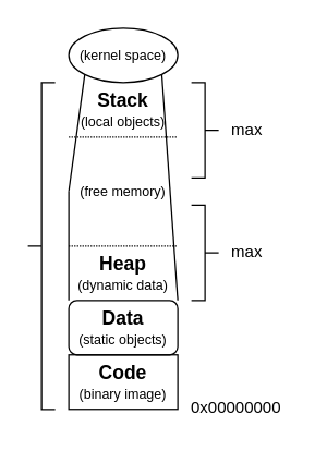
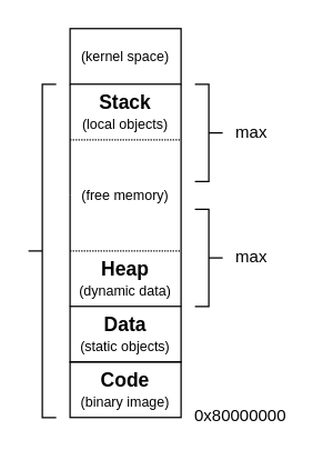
  <mxCell id="0" />
  <mxCell id="1" parent="0" />
  <mxCell id="2" value="&lt;font size=&quot;1&quot;&gt;(free memory)&lt;/font&gt;" style="rounded=0;whiteSpace=wrap;html=1;strokeColor=none;fillColor=none;" parent="1" vertex="1"><mxGeometry x="50" y="100" width="80" height="80" as="geometry" /></mxCell>
  <mxCell id="3" value="&lt;b style=&quot;&quot;&gt;&lt;font style=&quot;font-size: 14px;&quot;&gt;Heap&lt;/font&gt;&lt;/b&gt;&lt;div&gt;&lt;font style=&quot;font-size: 10px;&quot;&gt;(dynamic data)&lt;/font&gt;&lt;/div&gt;" style="rounded=0;whiteSpace=wrap;html=1;strokeColor=none;fillColor=none;fontFamily=Helvetica;" parent="1" vertex="1"><mxGeometry x="50" y="180" width="80" height="40" as="geometry" /></mxCell>
- <mxCell id="4" value="&lt;div&gt;&lt;font style=&quot;font-size: 10px;&quot;&gt;(kernel space&lt;/font&gt;&lt;font style=&quot;font-size: 10px;&quot;&gt;)&lt;/font&gt;&lt;/div&gt;" style="ellipse;whiteSpace=wrap;html=1;fillColor=none;fontFamily=Helvetica;" parent="1" vertex="1"><mxGeometry x="50" y="20" width="80" height="40" as="geometry" /></mxCell>
+ <mxCell id="4" value="&lt;div&gt;&lt;font style=&quot;font-size: 10px;&quot;&gt;(kernel space&lt;/font&gt;&lt;font style=&quot;font-size: 10px;&quot;&gt;)&lt;/font&gt;&lt;/div&gt;" style="rounded=0;whiteSpace=wrap;html=1;fillColor=none;fontFamily=Helvetica;" parent="1" vertex="1"><mxGeometry x="50" y="20" width="80" height="40" as="geometry" /></mxCell>
  <mxCell id="5" value="&lt;b style=&quot;&quot;&gt;&lt;font style=&quot;font-size: 14px;&quot;&gt;Stack&lt;/font&gt;&lt;/b&gt;&lt;div&gt;&lt;font style=&quot;font-size: 10px;&quot;&gt;(local objects)&lt;/font&gt;&lt;/div&gt;" style="rounded=0;whiteSpace=wrap;html=1;strokeColor=none;fillColor=none;fontFamily=Helvetica;" parent="1" vertex="1"><mxGeometry x="50" y="60" width="80" height="40" as="geometry" /></mxCell>
  <mxCell id="6" value="" style="shape=curlyBracket;whiteSpace=wrap;html=1;rounded=0;flipH=1;labelPosition=right;verticalLabelPosition=middle;align=left;verticalAlign=middle;direction=east;fontFamily=Helvetica;" parent="1" vertex="1"><mxGeometry x="140" y="60" width="20" height="70" as="geometry" /></mxCell>
  <mxCell id="7" value="" style="endArrow=none;dashed=1;html=1;dashPattern=1 1;strokeWidth=1;rounded=0;exitX=0;exitY=1;exitDx=0;exitDy=0;fontFamily=Helvetica;" parent="1" edge="1"><mxGeometry width="50" height="50" relative="1" as="geometry"><mxPoint x="50" y="180" as="sourcePoint" /><mxPoint x="130" y="180" as="targetPoint" /></mxGeometry></mxCell>
- <mxCell id="8" value="&lt;b style=&quot;&quot;&gt;&lt;font style=&quot;font-size: 14px;&quot;&gt;Data&lt;/font&gt;&lt;/b&gt;&lt;div&gt;&lt;font style=&quot;font-size: 10px;&quot;&gt;(static objects)&lt;/font&gt;&lt;/div&gt;" style="whiteSpace=wrap;html=1;strokeColor=default;fillColor=none;fontFamily=Helvetica;rounded=1;" parent="1" vertex="1"><mxGeometry x="50" y="220" width="80" height="40" as="geometry" /></mxCell>
+ <mxCell id="8" value="&lt;b style=&quot;&quot;&gt;&lt;font style=&quot;font-size: 14px;&quot;&gt;Data&lt;/font&gt;&lt;/b&gt;&lt;div&gt;&lt;font style=&quot;font-size: 10px;&quot;&gt;(static objects)&lt;/font&gt;&lt;/div&gt;" style="rounded=0;whiteSpace=wrap;html=1;strokeColor=default;fillColor=none;fontFamily=Helvetica;" parent="1" vertex="1"><mxGeometry x="50" y="220" width="80" height="40" as="geometry" /></mxCell>
  <mxCell id="9" value="&lt;b style=&quot;&quot;&gt;&lt;font style=&quot;font-size: 14px;&quot;&gt;Code&lt;/font&gt;&lt;/b&gt;&lt;div&gt;&lt;font style=&quot;font-size: 10px;&quot;&gt;(binary image)&lt;/font&gt;&lt;/div&gt;" style="rounded=0;whiteSpace=wrap;html=1;strokeColor=default;fillColor=none;fontFamily=Helvetica;" parent="1" vertex="1"><mxGeometry x="50" y="260" width="80" height="40" as="geometry" /></mxCell>
- <mxCell id="10" value="&lt;font&gt;0x00000000&lt;/font&gt;" style="text;html=1;strokeColor=none;fillColor=none;align=center;verticalAlign=middle;whiteSpace=wrap;rounded=0;fontFamily=Helvetica;" parent="1" vertex="1"><mxGeometry x="128" y="289" width="90" height="20" as="geometry" /></mxCell>
+ <mxCell id="10" value="&lt;font&gt;0x80000000&lt;/font&gt;" style="text;html=1;strokeColor=none;fillColor=none;align=center;verticalAlign=middle;whiteSpace=wrap;rounded=0;fontFamily=Helvetica;" parent="1" vertex="1"><mxGeometry x="128" y="289" width="90" height="20" as="geometry" /></mxCell>
  <mxCell id="11" value="" style="endArrow=none;html=1;rounded=0;entryX=0;entryY=1;entryDx=0;entryDy=0;fontFamily=Helvetica;" parent="1" target="4" edge="1"><mxGeometry width="50" height="50" relative="1" as="geometry"><mxPoint x="50" y="140" as="sourcePoint" /><mxPoint x="-160" y="50" as="targetPoint" /></mxGeometry></mxCell>
  <mxCell id="12" value="" style="endArrow=none;html=1;rounded=0;entryX=1;entryY=1;entryDx=0;entryDy=0;exitX=1;exitY=0;exitDx=0;exitDy=0;fontFamily=Helvetica;" parent="1" source="8" target="4" edge="1"><mxGeometry width="50" height="50" relative="1" as="geometry"><mxPoint x="220" y="190" as="sourcePoint" /><mxPoint x="270" y="140" as="targetPoint" /></mxGeometry></mxCell>
  <mxCell id="13" value="" style="endArrow=none;dashed=1;html=1;rounded=0;dashPattern=1 1;exitX=0;exitY=1;exitDx=0;exitDy=0;fontFamily=Helvetica;" parent="1" edge="1"><mxGeometry width="50" height="50" relative="1" as="geometry"><mxPoint x="50" y="100" as="sourcePoint" /><mxPoint x="130" y="100" as="targetPoint" /></mxGeometry></mxCell>
  <mxCell id="14" value="" style="endArrow=none;html=1;rounded=0;exitX=0;exitY=0;exitDx=0;exitDy=0;fontFamily=Helvetica;" parent="1" source="8" edge="1"><mxGeometry width="50" height="50" relative="1" as="geometry"><mxPoint x="50" y="220" as="sourcePoint" /><mxPoint x="50" y="140" as="targetPoint" /><Array as="points" /></mxGeometry></mxCell>
  <mxCell id="15" value="" style="shape=curlyBracket;whiteSpace=wrap;html=1;rounded=0;flipH=1;labelPosition=right;verticalLabelPosition=middle;align=left;verticalAlign=middle;direction=west;fontFamily=Helvetica;" parent="1" vertex="1"><mxGeometry x="20" y="60" width="20" height="240" as="geometry" /></mxCell>
  <mxCell id="16" value="" style="shape=curlyBracket;whiteSpace=wrap;html=1;rounded=0;flipH=1;labelPosition=right;verticalLabelPosition=middle;align=left;verticalAlign=middle;direction=east;fontFamily=Helvetica;" parent="1" vertex="1"><mxGeometry x="140" y="150" width="20" height="70" as="geometry" /></mxCell>
  <mxCell id="17" value="max" style="text;html=1;strokeColor=none;fillColor=none;align=center;verticalAlign=middle;whiteSpace=wrap;rounded=0;fontFamily=Helvetica;" parent="1" vertex="1"><mxGeometry x="161" y="80" width="40" height="30" as="geometry" /></mxCell>
  <mxCell id="18" value="max" style="text;html=1;strokeColor=none;fillColor=none;align=center;verticalAlign=middle;whiteSpace=wrap;rounded=0;fontFamily=Helvetica;" parent="1" vertex="1"><mxGeometry x="161" y="170" width="40" height="30" as="geometry" /></mxCell>
